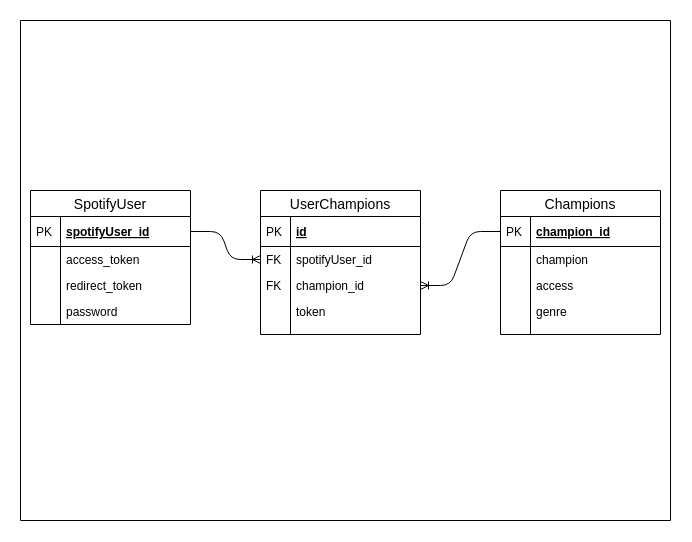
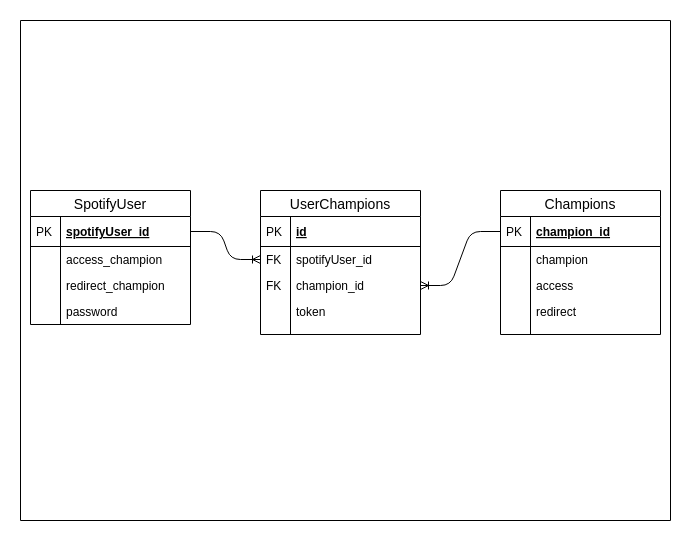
  <mxCell id="0" />
  <mxCell id="1" parent="0" />
  <mxCell id="2" value="" style="verticalLabelPosition=bottom;verticalAlign=top;html=1;shape=mxgraph.basic.rect;fillColor2=none;strokeWidth=1;size=20;indent=5;" parent="1" vertex="1"><mxGeometry x="20" y="20" width="650" height="500" as="geometry" /></mxCell>
  <mxCell id="3" value="Champions" style="swimlane;fontStyle=0;childLayout=stackLayout;horizontal=1;startSize=26;horizontalStack=0;resizeParent=1;resizeParentMax=0;resizeLast=0;collapsible=1;marginBottom=0;align=center;fontSize=14;" parent="1" vertex="1"><mxGeometry x="500" y="190" width="160" height="144" as="geometry" /></mxCell>
  <mxCell id="4" value="champion_id" style="shape=partialRectangle;top=0;left=0;right=0;bottom=1;align=left;verticalAlign=middle;fillColor=none;spacingLeft=34;spacingRight=4;overflow=hidden;rotatable=0;points=[[0,0.5],[1,0.5]];portConstraint=eastwest;dropTarget=0;fontStyle=5;fontSize=12;" parent="3" vertex="1"><mxGeometry y="26" width="160" height="30" as="geometry" /></mxCell>
  <mxCell id="5" value="PK" style="shape=partialRectangle;top=0;left=0;bottom=0;fillColor=none;align=left;verticalAlign=middle;spacingLeft=4;spacingRight=4;overflow=hidden;rotatable=0;points=[];portConstraint=eastwest;part=1;fontSize=12;" parent="4" vertex="1" connectable="0"><mxGeometry width="30" height="30" as="geometry" /></mxCell>
  <mxCell id="6" value="champion" style="shape=partialRectangle;top=0;left=0;right=0;bottom=0;align=left;verticalAlign=top;fillColor=none;spacingLeft=34;spacingRight=4;overflow=hidden;rotatable=0;points=[[0,0.5],[1,0.5]];portConstraint=eastwest;dropTarget=0;fontSize=12;" parent="3" vertex="1"><mxGeometry y="56" width="160" height="26" as="geometry" /></mxCell>
  <mxCell id="7" value="" style="shape=partialRectangle;top=0;left=0;bottom=0;fillColor=none;align=left;verticalAlign=top;spacingLeft=4;spacingRight=4;overflow=hidden;rotatable=0;points=[];portConstraint=eastwest;part=1;fontSize=12;" parent="6" vertex="1" connectable="0"><mxGeometry width="30" height="26" as="geometry" /></mxCell>
  <mxCell id="8" value="access" style="shape=partialRectangle;top=0;left=0;right=0;bottom=0;align=left;verticalAlign=top;fillColor=none;spacingLeft=34;spacingRight=4;overflow=hidden;rotatable=0;points=[[0,0.5],[1,0.5]];portConstraint=eastwest;dropTarget=0;fontSize=12;" parent="3" vertex="1"><mxGeometry y="82" width="160" height="26" as="geometry" /></mxCell>
  <mxCell id="9" value="" style="shape=partialRectangle;top=0;left=0;bottom=0;fillColor=none;align=left;verticalAlign=top;spacingLeft=4;spacingRight=4;overflow=hidden;rotatable=0;points=[];portConstraint=eastwest;part=1;fontSize=12;" parent="8" vertex="1" connectable="0"><mxGeometry width="30" height="26" as="geometry" /></mxCell>
- <mxCell id="10" value="genre" style="shape=partialRectangle;top=0;left=0;right=0;bottom=0;align=left;verticalAlign=top;fillColor=none;spacingLeft=34;spacingRight=4;overflow=hidden;rotatable=0;points=[[0,0.5],[1,0.5]];portConstraint=eastwest;dropTarget=0;fontSize=12;" parent="3" vertex="1"><mxGeometry y="108" width="160" height="26" as="geometry" /></mxCell>
+ <mxCell id="10" value="redirect" style="shape=partialRectangle;top=0;left=0;right=0;bottom=0;align=left;verticalAlign=top;fillColor=none;spacingLeft=34;spacingRight=4;overflow=hidden;rotatable=0;points=[[0,0.5],[1,0.5]];portConstraint=eastwest;dropTarget=0;fontSize=12;" parent="3" vertex="1"><mxGeometry y="108" width="160" height="26" as="geometry" /></mxCell>
  <mxCell id="11" value="" style="shape=partialRectangle;top=0;left=0;bottom=0;fillColor=none;align=left;verticalAlign=top;spacingLeft=4;spacingRight=4;overflow=hidden;rotatable=0;points=[];portConstraint=eastwest;part=1;fontSize=12;" parent="10" vertex="1" connectable="0"><mxGeometry width="30" height="26" as="geometry" /></mxCell>
  <mxCell id="12" value="" style="shape=partialRectangle;top=0;left=0;right=0;bottom=0;align=left;verticalAlign=top;fillColor=none;spacingLeft=34;spacingRight=4;overflow=hidden;rotatable=0;points=[[0,0.5],[1,0.5]];portConstraint=eastwest;dropTarget=0;fontSize=12;" parent="3" vertex="1"><mxGeometry y="134" width="160" height="10" as="geometry" /></mxCell>
  <mxCell id="13" value="" style="shape=partialRectangle;top=0;left=0;bottom=0;fillColor=none;align=left;verticalAlign=top;spacingLeft=4;spacingRight=4;overflow=hidden;rotatable=0;points=[];portConstraint=eastwest;part=1;fontSize=12;" parent="12" vertex="1" connectable="0"><mxGeometry width="30" height="10" as="geometry" /></mxCell>
  <mxCell id="14" value="" style="edgeStyle=entityRelationEdgeStyle;fontSize=12;html=1;endArrow=ERoneToMany;" parent="1" source="4" target="30" edge="1"><mxGeometry width="100" height="100" relative="1" as="geometry"><mxPoint x="490" y="670" as="sourcePoint" /><mxPoint x="590" y="570" as="targetPoint" /></mxGeometry></mxCell>
  <mxCell id="15" value="" style="edgeStyle=entityRelationEdgeStyle;fontSize=12;html=1;endArrow=ERoneToMany;exitX=1;exitY=0.5;exitDx=0;exitDy=0;" parent="1" source="17" target="28" edge="1"><mxGeometry width="100" height="100" relative="1" as="geometry"><mxPoint x="180" y="450" as="sourcePoint" /><mxPoint x="280" y="350" as="targetPoint" /></mxGeometry></mxCell>
  <mxCell id="16" value="SpotifyUser" style="swimlane;fontStyle=0;childLayout=stackLayout;horizontal=1;startSize=26;horizontalStack=0;resizeParent=1;resizeParentMax=0;resizeLast=0;collapsible=1;marginBottom=0;align=center;fontSize=14;" parent="1" vertex="1"><mxGeometry x="30" y="190" width="160" height="134" as="geometry" /></mxCell>
  <mxCell id="17" value="spotifyUser_id" style="shape=partialRectangle;top=0;left=0;right=0;bottom=1;align=left;verticalAlign=middle;fillColor=none;spacingLeft=34;spacingRight=4;overflow=hidden;rotatable=0;points=[[0,0.5],[1,0.5]];portConstraint=eastwest;dropTarget=0;fontStyle=5;fontSize=12;" parent="16" vertex="1"><mxGeometry y="26" width="160" height="30" as="geometry" /></mxCell>
  <mxCell id="18" value="PK" style="shape=partialRectangle;top=0;left=0;bottom=0;fillColor=none;align=left;verticalAlign=middle;spacingLeft=4;spacingRight=4;overflow=hidden;rotatable=0;points=[];portConstraint=eastwest;part=1;fontSize=12;" parent="17" vertex="1" connectable="0"><mxGeometry width="30" height="30" as="geometry" /></mxCell>
- <mxCell id="19" value="access_token" style="shape=partialRectangle;top=0;left=0;right=0;bottom=0;align=left;verticalAlign=top;fillColor=none;spacingLeft=34;spacingRight=4;overflow=hidden;rotatable=0;points=[[0,0.5],[1,0.5]];portConstraint=eastwest;dropTarget=0;fontSize=12;" parent="16" vertex="1"><mxGeometry y="56" width="160" height="26" as="geometry" /></mxCell>
+ <mxCell id="19" value="access_champion" style="shape=partialRectangle;top=0;left=0;right=0;bottom=0;align=left;verticalAlign=top;fillColor=none;spacingLeft=34;spacingRight=4;overflow=hidden;rotatable=0;points=[[0,0.5],[1,0.5]];portConstraint=eastwest;dropTarget=0;fontSize=12;" parent="16" vertex="1"><mxGeometry y="56" width="160" height="26" as="geometry" /></mxCell>
  <mxCell id="20" value="" style="shape=partialRectangle;top=0;left=0;bottom=0;fillColor=none;align=left;verticalAlign=top;spacingLeft=4;spacingRight=4;overflow=hidden;rotatable=0;points=[];portConstraint=eastwest;part=1;fontSize=12;" parent="19" vertex="1" connectable="0"><mxGeometry width="30" height="26" as="geometry" /></mxCell>
- <mxCell id="21" value="redirect_token" style="shape=partialRectangle;top=0;left=0;right=0;bottom=0;align=left;verticalAlign=top;fillColor=none;spacingLeft=34;spacingRight=4;overflow=hidden;rotatable=0;points=[[0,0.5],[1,0.5]];portConstraint=eastwest;dropTarget=0;fontSize=12;" vertex="1" parent="16"><mxGeometry y="82" width="160" height="26" as="geometry" /></mxCell>
+ <mxCell id="21" value="redirect_champion" style="shape=partialRectangle;top=0;left=0;right=0;bottom=0;align=left;verticalAlign=top;fillColor=none;spacingLeft=34;spacingRight=4;overflow=hidden;rotatable=0;points=[[0,0.5],[1,0.5]];portConstraint=eastwest;dropTarget=0;fontSize=12;" vertex="1" parent="16"><mxGeometry y="82" width="160" height="26" as="geometry" /></mxCell>
  <mxCell id="22" value="" style="shape=partialRectangle;top=0;left=0;bottom=0;fillColor=none;align=left;verticalAlign=top;spacingLeft=4;spacingRight=4;overflow=hidden;rotatable=0;points=[];portConstraint=eastwest;part=1;fontSize=12;" vertex="1" connectable="0" parent="21"><mxGeometry width="30" height="26" as="geometry" /></mxCell>
  <mxCell id="23" value="password" style="shape=partialRectangle;top=0;left=0;right=0;bottom=0;align=left;verticalAlign=top;fillColor=none;spacingLeft=34;spacingRight=4;overflow=hidden;rotatable=0;points=[[0,0.5],[1,0.5]];portConstraint=eastwest;dropTarget=0;fontSize=12;" vertex="1" parent="16"><mxGeometry y="108" width="160" height="26" as="geometry" /></mxCell>
  <mxCell id="24" value="" style="shape=partialRectangle;top=0;left=0;bottom=0;fillColor=none;align=left;verticalAlign=top;spacingLeft=4;spacingRight=4;overflow=hidden;rotatable=0;points=[];portConstraint=eastwest;part=1;fontSize=12;" vertex="1" connectable="0" parent="23"><mxGeometry width="30" height="26" as="geometry" /></mxCell>
  <mxCell id="25" value="UserChampions" style="swimlane;fontStyle=0;childLayout=stackLayout;horizontal=1;startSize=26;horizontalStack=0;resizeParent=1;resizeParentMax=0;resizeLast=0;collapsible=1;marginBottom=0;align=center;fontSize=14;" parent="1" vertex="1"><mxGeometry x="260" y="190" width="160" height="144" as="geometry" /></mxCell>
  <mxCell id="26" value="id" style="shape=partialRectangle;top=0;left=0;right=0;bottom=1;align=left;verticalAlign=middle;fillColor=none;spacingLeft=34;spacingRight=4;overflow=hidden;rotatable=0;points=[[0,0.5],[1,0.5]];portConstraint=eastwest;dropTarget=0;fontStyle=5;fontSize=12;" parent="25" vertex="1"><mxGeometry y="26" width="160" height="30" as="geometry" /></mxCell>
  <mxCell id="27" value="PK" style="shape=partialRectangle;top=0;left=0;bottom=0;fillColor=none;align=left;verticalAlign=middle;spacingLeft=4;spacingRight=4;overflow=hidden;rotatable=0;points=[];portConstraint=eastwest;part=1;fontSize=12;" parent="26" vertex="1" connectable="0"><mxGeometry width="30" height="30" as="geometry" /></mxCell>
  <mxCell id="28" value="spotifyUser_id" style="shape=partialRectangle;top=0;left=0;right=0;bottom=0;align=left;verticalAlign=top;fillColor=none;spacingLeft=34;spacingRight=4;overflow=hidden;rotatable=0;points=[[0,0.5],[1,0.5]];portConstraint=eastwest;dropTarget=0;fontSize=12;" parent="25" vertex="1"><mxGeometry y="56" width="160" height="26" as="geometry" /></mxCell>
  <mxCell id="29" value="FK" style="shape=partialRectangle;top=0;left=0;bottom=0;fillColor=none;align=left;verticalAlign=top;spacingLeft=4;spacingRight=4;overflow=hidden;rotatable=0;points=[];portConstraint=eastwest;part=1;fontSize=12;" parent="28" vertex="1" connectable="0"><mxGeometry width="30" height="26" as="geometry" /></mxCell>
  <mxCell id="30" value="champion_id" style="shape=partialRectangle;top=0;left=0;right=0;bottom=0;align=left;verticalAlign=top;fillColor=none;spacingLeft=34;spacingRight=4;overflow=hidden;rotatable=0;points=[[0,0.5],[1,0.5]];portConstraint=eastwest;dropTarget=0;fontSize=12;" parent="25" vertex="1"><mxGeometry y="82" width="160" height="26" as="geometry" /></mxCell>
  <mxCell id="31" value="FK" style="shape=partialRectangle;top=0;left=0;bottom=0;fillColor=none;align=left;verticalAlign=top;spacingLeft=4;spacingRight=4;overflow=hidden;rotatable=0;points=[];portConstraint=eastwest;part=1;fontSize=12;" parent="30" vertex="1" connectable="0"><mxGeometry width="30" height="26" as="geometry" /></mxCell>
  <mxCell id="32" value="token" style="shape=partialRectangle;top=0;left=0;right=0;bottom=0;align=left;verticalAlign=top;fillColor=none;spacingLeft=34;spacingRight=4;overflow=hidden;rotatable=0;points=[[0,0.5],[1,0.5]];portConstraint=eastwest;dropTarget=0;fontSize=12;" parent="25" vertex="1"><mxGeometry y="108" width="160" height="26" as="geometry" /></mxCell>
  <mxCell id="33" value="" style="shape=partialRectangle;top=0;left=0;bottom=0;fillColor=none;align=left;verticalAlign=top;spacingLeft=4;spacingRight=4;overflow=hidden;rotatable=0;points=[];portConstraint=eastwest;part=1;fontSize=12;" parent="32" vertex="1" connectable="0"><mxGeometry width="30" height="26" as="geometry" /></mxCell>
  <mxCell id="34" value="" style="shape=partialRectangle;top=0;left=0;right=0;bottom=0;align=left;verticalAlign=top;fillColor=none;spacingLeft=34;spacingRight=4;overflow=hidden;rotatable=0;points=[[0,0.5],[1,0.5]];portConstraint=eastwest;dropTarget=0;fontSize=12;" parent="25" vertex="1"><mxGeometry y="134" width="160" height="10" as="geometry" /></mxCell>
  <mxCell id="35" value="" style="shape=partialRectangle;top=0;left=0;bottom=0;fillColor=none;align=left;verticalAlign=top;spacingLeft=4;spacingRight=4;overflow=hidden;rotatable=0;points=[];portConstraint=eastwest;part=1;fontSize=12;" parent="34" vertex="1" connectable="0"><mxGeometry width="30" height="10" as="geometry" /></mxCell>
